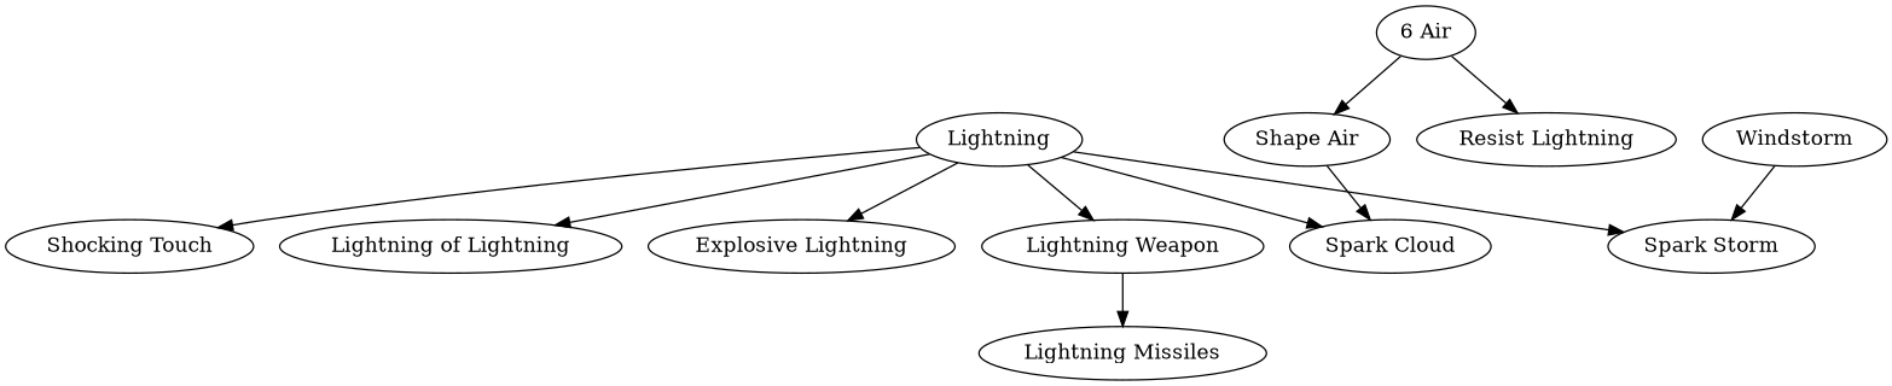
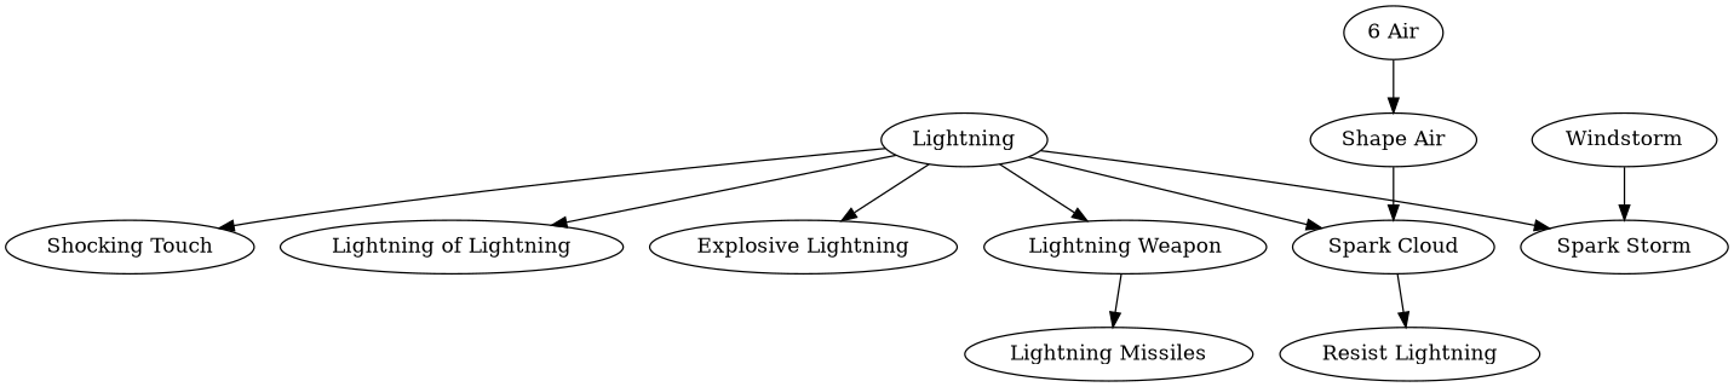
  digraph {
    Lightning
    "Explosive Lightning"
    "Lightning Weapon"
    "Shocking Touch"
    "Spark Cloud"
    "Spark Storm"
    n7 [label="Lightning of Lightning"]
    "Lightning Missiles"
    "6 Air"
    "Resist Lightning"
    "Shape Air"
    Windstorm
    Lightning -> "Explosive Lightning"
    Lightning -> "Lightning Weapon"
    Lightning -> "Shocking Touch"
    Lightning -> "Spark Cloud"
    Lightning -> "Spark Storm"
    Lightning -> n7
    "Lightning Weapon" -> "Lightning Missiles"
-   "6 Air" -> "Resist Lightning"
+   "Spark Cloud" -> "Resist Lightning"
    "6 Air" -> "Shape Air"
    "Shape Air" -> "Spark Cloud"
    Windstorm -> "Spark Storm"
  }
